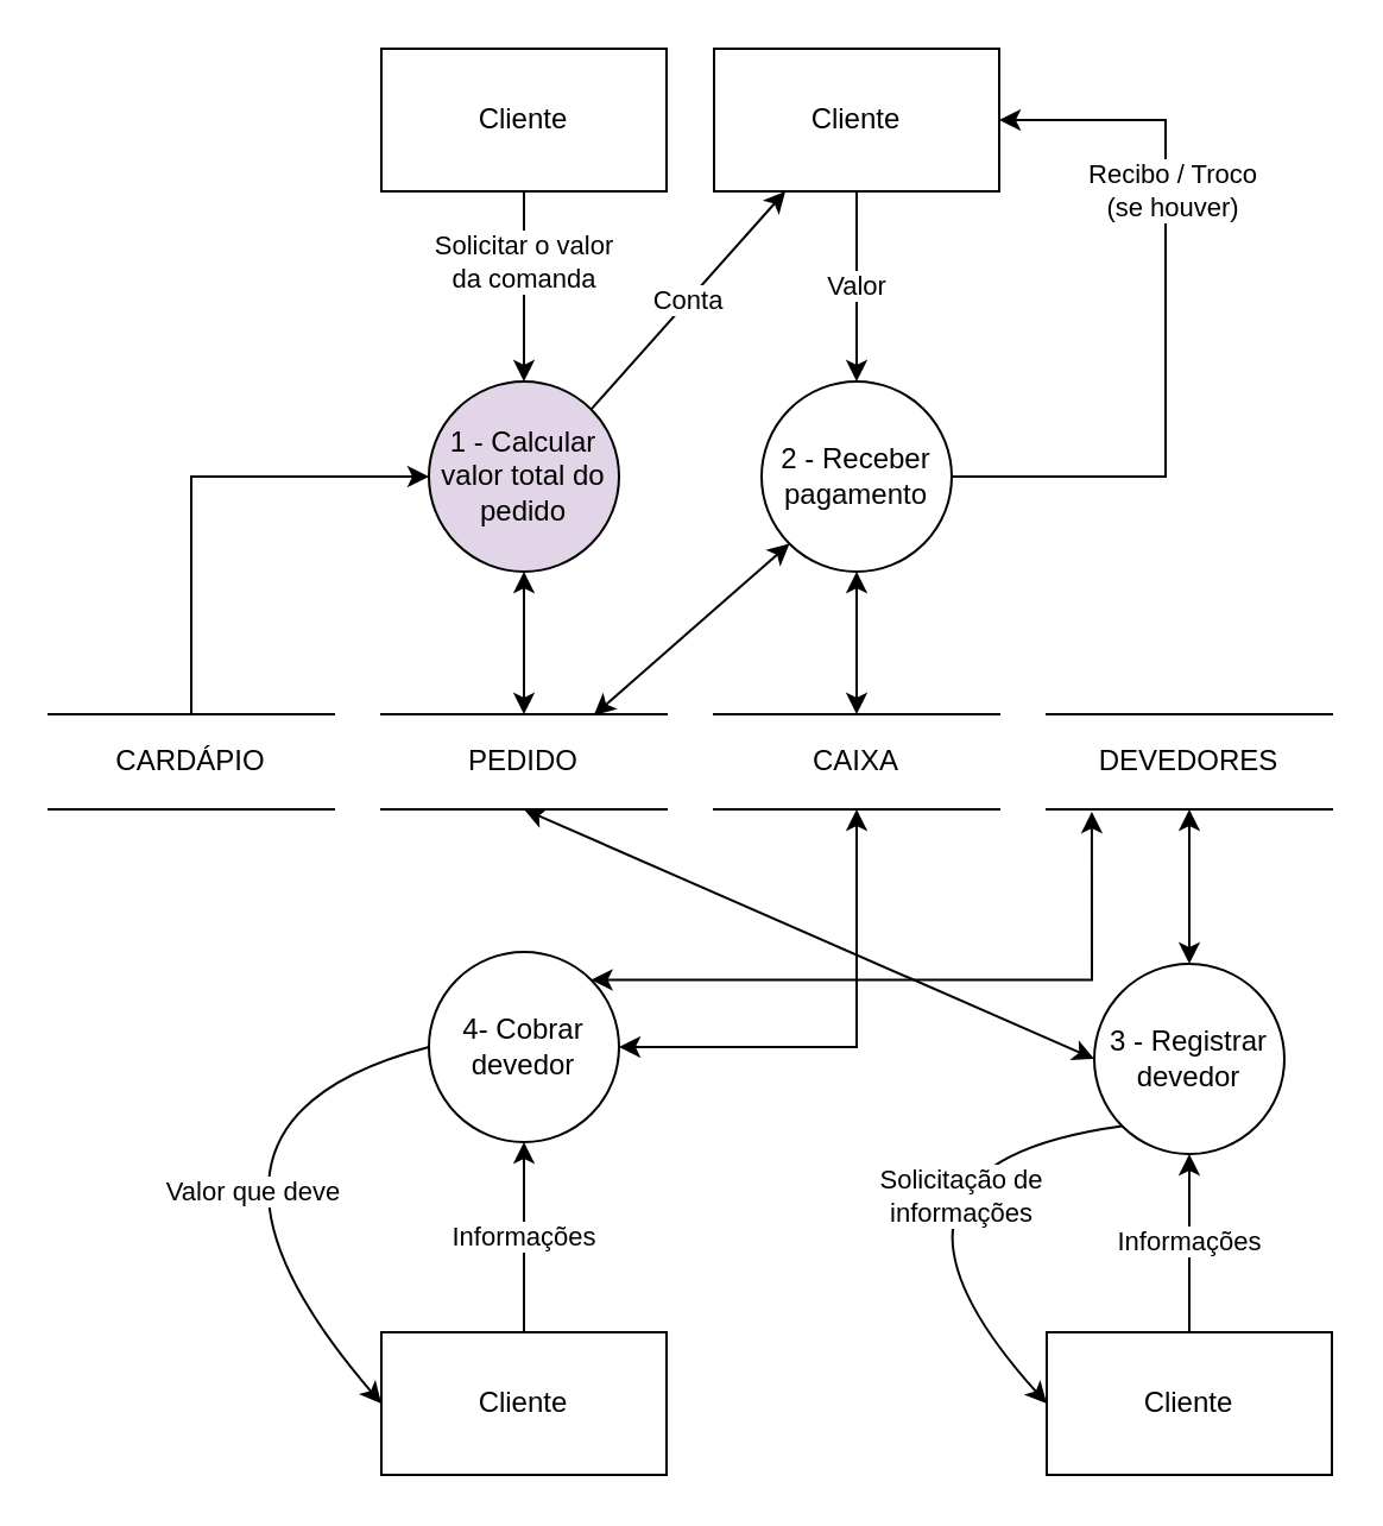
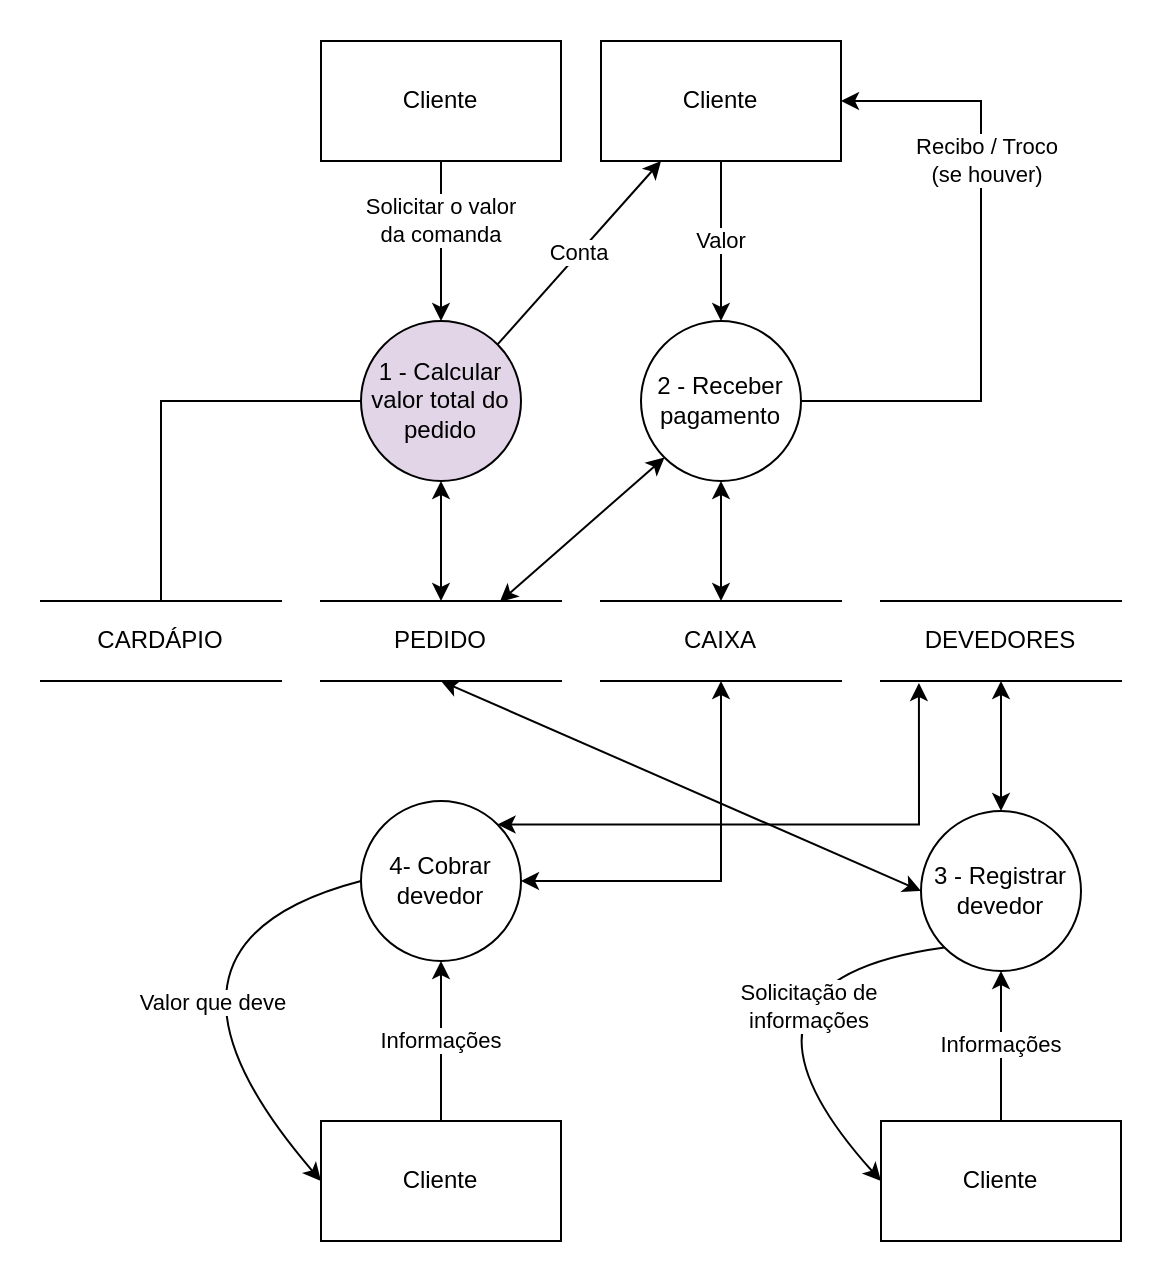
  <mxCell id="0" />
  <mxCell id="1" parent="0" />
- <mxCell id="2" style="edgeStyle=orthogonalEdgeStyle;rounded=0;orthogonalLoop=1;jettySize=auto;html=1;exitX=0.5;exitY=0;exitDx=0;exitDy=0;entryX=0;entryY=0.5;entryDx=0;entryDy=0;" parent="1" source="12" target="4" edge="1"><mxGeometry relative="1" as="geometry" /></mxCell>
+ <mxCell id="2" style="edgeStyle=orthogonalEdgeStyle;rounded=0;orthogonalLoop=1;jettySize=auto;html=1;exitX=0.5;exitY=0;exitDx=0;exitDy=0;entryX=0;entryY=0.5;entryDx=0;entryDy=0;endArrow=none;" parent="1" source="12" target="4" edge="1"><mxGeometry relative="1" as="geometry" /></mxCell>
  <mxCell id="3" style="edgeStyle=orthogonalEdgeStyle;rounded=0;orthogonalLoop=1;jettySize=auto;html=1;startArrow=classic;startFill=1;" parent="1" source="4" target="13" edge="1"><mxGeometry relative="1" as="geometry" /></mxCell>
  <mxCell id="4" value="1 - Calcular valor total do pedido" style="ellipse;whiteSpace=wrap;html=1;aspect=fixed;fillColor=#e1d5e7;" parent="1" vertex="1"><mxGeometry x="180" y="160" width="80" height="80" as="geometry" /></mxCell>
  <mxCell id="5" value="Cliente" style="rounded=0;whiteSpace=wrap;html=1;spacing=0;" parent="1" vertex="1"><mxGeometry x="160" y="20" width="120" height="60" as="geometry" /></mxCell>
  <mxCell id="6" value="Solicitar o valor&lt;br&gt;da comanda" style="endArrow=classic;html=1;exitX=0.5;exitY=1;exitDx=0;exitDy=0;entryX=0.5;entryY=0;entryDx=0;entryDy=0;" parent="1" source="5" target="4" edge="1"><mxGeometry x="-0.25" width="50" height="50" relative="1" as="geometry"><mxPoint x="204" y="180" as="sourcePoint" /><mxPoint x="254" y="130" as="targetPoint" /><mxPoint as="offset" /></mxGeometry></mxCell>
  <mxCell id="7" value="Informações" style="edgeStyle=orthogonalEdgeStyle;rounded=0;orthogonalLoop=1;jettySize=auto;html=1;entryX=0.5;entryY=1;entryDx=0;entryDy=0;fontFamily=Helvetica;" parent="1" source="8" target="9" edge="1"><mxGeometry relative="1" as="geometry" /></mxCell>
  <mxCell id="8" value="Cliente" style="rounded=0;whiteSpace=wrap;html=1;" parent="1" vertex="1"><mxGeometry x="440" y="560" width="120" height="60" as="geometry" /></mxCell>
  <mxCell id="9" value="&lt;div&gt;3 - Registrar devedor&lt;/div&gt;" style="ellipse;whiteSpace=wrap;html=1;aspect=fixed;" parent="1" vertex="1"><mxGeometry x="460" y="405" width="80" height="80" as="geometry" /></mxCell>
  <mxCell id="10" value="DEVEDORES" style="shape=partialRectangle;whiteSpace=wrap;html=1;left=0;right=0;fillColor=none;" parent="1" vertex="1"><mxGeometry x="440" y="300" width="120" height="40" as="geometry" /></mxCell>
  <mxCell id="11" value="" style="endArrow=classic;startArrow=classic;html=1;fontFamily=Helvetica;exitX=0.5;exitY=1;exitDx=0;exitDy=0;" parent="1" source="10" target="9" edge="1"><mxGeometry width="50" height="50" relative="1" as="geometry"><mxPoint x="390" y="320" as="sourcePoint" /><mxPoint x="440" y="270" as="targetPoint" /></mxGeometry></mxCell>
  <mxCell id="12" value="CARDÁPIO" style="shape=partialRectangle;whiteSpace=wrap;html=1;left=0;right=0;fillColor=none;" parent="1" vertex="1"><mxGeometry x="20" y="300" width="120" height="40" as="geometry" /></mxCell>
  <mxCell id="13" value="PEDIDO" style="shape=partialRectangle;whiteSpace=wrap;html=1;left=0;right=0;fillColor=none;" parent="1" vertex="1"><mxGeometry x="160" y="300" width="120" height="40" as="geometry" /></mxCell>
  <mxCell id="14" value="CAIXA" style="shape=partialRectangle;whiteSpace=wrap;html=1;left=0;right=0;fillColor=none;" parent="1" vertex="1"><mxGeometry x="300" y="300" width="120" height="40" as="geometry" /></mxCell>
  <mxCell id="15" value="Valor" style="edgeStyle=orthogonalEdgeStyle;rounded=0;orthogonalLoop=1;jettySize=auto;html=1;startArrow=classic;startFill=1;endArrow=none;endFill=0;exitX=0.5;exitY=0;exitDx=0;exitDy=0;" parent="1" source="19" target="16" edge="1"><mxGeometry relative="1" as="geometry" /></mxCell>
  <mxCell id="16" value="Cliente" style="rounded=0;whiteSpace=wrap;html=1;" parent="1" vertex="1"><mxGeometry x="300" y="20" width="120" height="60" as="geometry" /></mxCell>
  <mxCell id="17" style="edgeStyle=orthogonalEdgeStyle;rounded=0;orthogonalLoop=1;jettySize=auto;html=1;startArrow=classic;startFill=1;endArrow=none;endFill=0;exitX=1;exitY=0.5;exitDx=0;exitDy=0;" parent="1" source="16" target="19" edge="1"><mxGeometry relative="1" as="geometry"><Array as="points"><mxPoint x="490" y="50" /><mxPoint x="490" y="200" /></Array></mxGeometry></mxCell>
  <mxCell id="18" value="Recibo / Troco&lt;br&gt;(se houver)" style="edgeLabel;html=1;align=center;verticalAlign=middle;resizable=0;points=[];" parent="17" vertex="1" connectable="0"><mxGeometry x="0.067" y="2" relative="1" as="geometry"><mxPoint y="-65.52" as="offset" /></mxGeometry></mxCell>
  <mxCell id="19" value="&lt;div&gt;2 - Receber&lt;/div&gt;&lt;div&gt;pagamento&lt;br&gt;&lt;/div&gt;" style="ellipse;whiteSpace=wrap;html=1;aspect=fixed;" parent="1" vertex="1"><mxGeometry x="320" y="160" width="80" height="80" as="geometry" /></mxCell>
  <mxCell id="20" value="" style="endArrow=classic;startArrow=classic;html=1;entryX=0.5;entryY=1;entryDx=0;entryDy=0;exitX=0.5;exitY=0;exitDx=0;exitDy=0;" parent="1" source="14" target="19" edge="1"><mxGeometry width="50" height="50" relative="1" as="geometry"><mxPoint x="150" y="290" as="sourcePoint" /><mxPoint x="200" y="240" as="targetPoint" /></mxGeometry></mxCell>
  <mxCell id="21" value="" style="endArrow=classic;startArrow=classic;html=1;exitX=0.745;exitY=0.01;exitDx=0;exitDy=0;exitPerimeter=0;entryX=0;entryY=1;entryDx=0;entryDy=0;" parent="1" source="13" target="19" edge="1"><mxGeometry width="50" height="50" relative="1" as="geometry"><mxPoint x="130" y="290" as="sourcePoint" /><mxPoint x="180" y="240" as="targetPoint" /></mxGeometry></mxCell>
  <mxCell id="22" value="" style="endArrow=classic;startArrow=classic;html=1;entryX=0.5;entryY=1;entryDx=0;entryDy=0;exitX=0;exitY=0.5;exitDx=0;exitDy=0;" parent="1" source="9" target="13" edge="1"><mxGeometry width="50" height="50" relative="1" as="geometry"><mxPoint x="260" y="450" as="sourcePoint" /><mxPoint x="310" y="400" as="targetPoint" /></mxGeometry></mxCell>
  <mxCell id="23" value="" style="curved=1;endArrow=classic;html=1;exitX=0;exitY=1;exitDx=0;exitDy=0;entryX=0;entryY=0.5;entryDx=0;entryDy=0;" parent="1" source="9" target="8" edge="1"><mxGeometry width="50" height="50" relative="1" as="geometry"><mxPoint x="260" y="450" as="sourcePoint" /><mxPoint x="310" y="400" as="targetPoint" /><Array as="points"><mxPoint x="350" y="490" /></Array></mxGeometry></mxCell>
  <mxCell id="24" value="Solicitação de&lt;br&gt;informações" style="edgeLabel;html=1;align=center;verticalAlign=middle;resizable=0;points=[];" parent="23" vertex="1" connectable="0"><mxGeometry x="-0.438" y="20" relative="1" as="geometry"><mxPoint as="offset" /></mxGeometry></mxCell>
  <mxCell id="25" value="Conta" style="endArrow=classic;html=1;exitX=1;exitY=0;exitDx=0;exitDy=0;entryX=0.25;entryY=1;entryDx=0;entryDy=0;" parent="1" source="4" target="16" edge="1"><mxGeometry width="50" height="50" relative="1" as="geometry"><mxPoint x="410" y="140" as="sourcePoint" /><mxPoint x="460" y="90" as="targetPoint" /></mxGeometry></mxCell>
  <mxCell id="26" style="edgeStyle=orthogonalEdgeStyle;rounded=0;orthogonalLoop=1;jettySize=auto;html=1;exitX=1;exitY=0.5;exitDx=0;exitDy=0;entryX=0.5;entryY=1;entryDx=0;entryDy=0;startArrow=classic;startFill=1;" edge="1" parent="1" source="29" target="14"><mxGeometry relative="1" as="geometry" /></mxCell>
  <mxCell id="27" value="Informações" style="edgeStyle=orthogonalEdgeStyle;rounded=0;orthogonalLoop=1;jettySize=auto;html=1;exitX=0.5;exitY=1;exitDx=0;exitDy=0;startArrow=classic;startFill=1;endArrow=none;endFill=0;" edge="1" parent="1" source="29"><mxGeometry relative="1" as="geometry"><mxPoint x="220" y="560" as="targetPoint" /></mxGeometry></mxCell>
  <mxCell id="28" style="edgeStyle=orthogonalEdgeStyle;rounded=0;orthogonalLoop=1;jettySize=auto;html=1;exitX=1;exitY=0;exitDx=0;exitDy=0;startArrow=classic;startFill=1;endArrow=classic;endFill=1;entryX=0.158;entryY=1.025;entryDx=0;entryDy=0;entryPerimeter=0;" edge="1" parent="1" source="29" target="10"><mxGeometry relative="1" as="geometry"><mxPoint x="460" y="350" as="targetPoint" /></mxGeometry></mxCell>
  <mxCell id="29" value="&lt;div&gt;4- Cobrar devedor&lt;/div&gt;" style="ellipse;whiteSpace=wrap;html=1;aspect=fixed;" parent="1" vertex="1"><mxGeometry x="180" y="400" width="80" height="80" as="geometry" /></mxCell>
  <mxCell id="30" value="Cliente" style="rounded=0;whiteSpace=wrap;html=1;" vertex="1" parent="1"><mxGeometry x="160" y="560" width="120" height="60" as="geometry" /></mxCell>
  <mxCell id="31" value="" style="curved=1;endArrow=classic;html=1;exitX=0;exitY=1;exitDx=0;exitDy=0;entryX=0;entryY=0.5;entryDx=0;entryDy=0;" edge="1" parent="1" target="30"><mxGeometry width="50" height="50" relative="1" as="geometry"><mxPoint x="179.996" y="440.004" as="sourcePoint" /><mxPoint x="148.28" y="571.72" as="targetPoint" /><Array as="points"><mxPoint x="58.28" y="471.72" /></Array></mxGeometry></mxCell>
  <mxCell id="32" value="Valor que deve" style="edgeLabel;html=1;align=center;verticalAlign=middle;resizable=0;points=[];" vertex="1" connectable="0" parent="31"><mxGeometry x="-0.38" y="40" relative="1" as="geometry"><mxPoint as="offset" /></mxGeometry></mxCell>
